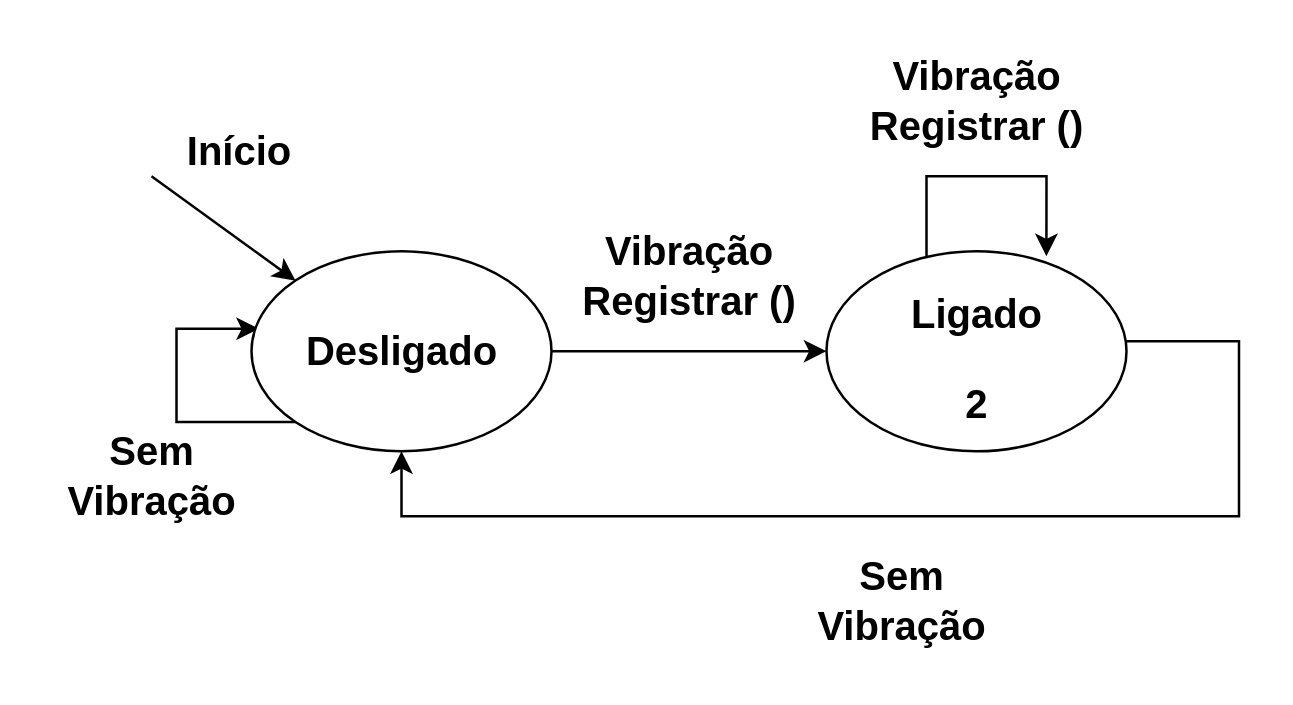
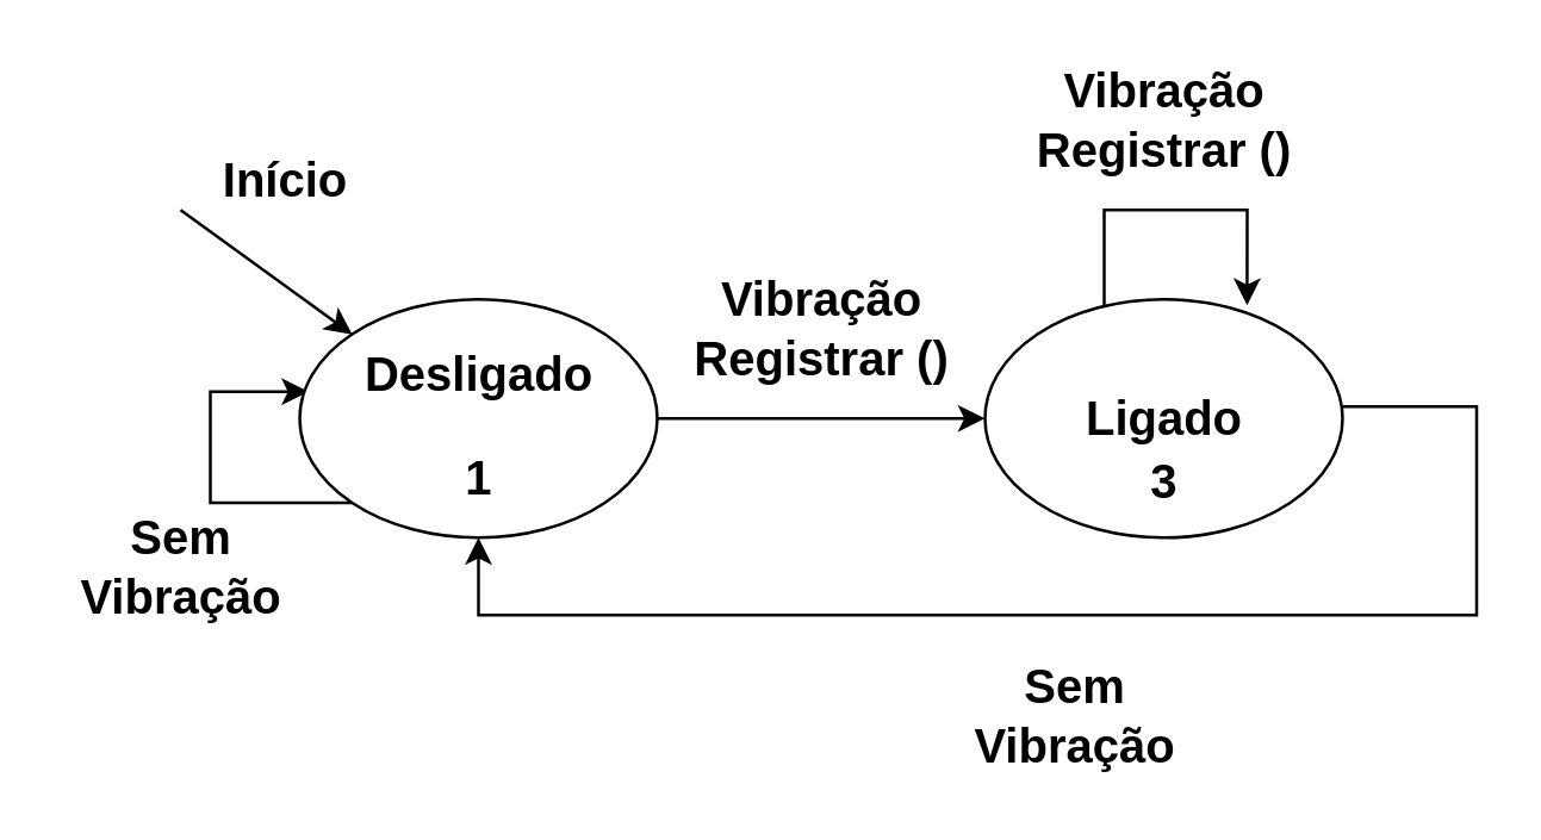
  <mxCell id="0" />
  <mxCell id="1" parent="0" />
  <mxCell id="2" style="edgeStyle=orthogonalEdgeStyle;rounded=0;orthogonalLoop=1;jettySize=auto;html=1;exitX=0;exitY=1;exitDx=0;exitDy=0;fontSize=16;entryX=0.025;entryY=0.388;entryDx=0;entryDy=0;entryPerimeter=0;" parent="1" source="3" target="3" edge="1"><mxGeometry relative="1" as="geometry"><mxPoint x="90" y="120" as="targetPoint" /><Array as="points"><mxPoint x="70" y="168" /><mxPoint x="70" y="131" /></Array></mxGeometry></mxCell>
  <mxCell id="3" value="" style="ellipse;whiteSpace=wrap;html=1;" parent="1" vertex="1"><mxGeometry x="100" y="100" width="120" height="80" as="geometry" /></mxCell>
  <mxCell id="4" value="" style="ellipse;whiteSpace=wrap;html=1;" parent="1" vertex="1"><mxGeometry x="330" y="100" width="120" height="80" as="geometry" /></mxCell>
  <mxCell id="5" style="edgeStyle=orthogonalEdgeStyle;rounded=0;orthogonalLoop=1;jettySize=auto;html=1;entryX=0.5;entryY=1;entryDx=0;entryDy=0;" parent="1" target="3" edge="1"><mxGeometry relative="1" as="geometry"><mxPoint x="450" y="196" as="targetPoint" /><Array as="points"><mxPoint x="495" y="136" /><mxPoint x="495" y="206" /><mxPoint x="160" y="206" /></Array><mxPoint x="450" y="136" as="sourcePoint" /></mxGeometry></mxCell>
  <mxCell id="6" value="" style="endArrow=classic;html=1;exitX=1;exitY=0.5;exitDx=0;exitDy=0;" parent="1" source="3" edge="1"><mxGeometry width="50" height="50" relative="1" as="geometry"><mxPoint x="220" y="150" as="sourcePoint" /><mxPoint x="330" y="140" as="targetPoint" /></mxGeometry></mxCell>
- <mxCell id="7" value="Desligado" style="text;html=1;resizable=0;autosize=1;align=center;verticalAlign=middle;points=[];fillColor=none;strokeColor=none;rounded=0;fontSize=16;fontStyle=1" parent="1" vertex="1"><mxGeometry x="125" y="130" width="70" height="20" as="geometry" /></mxCell>
- <mxCell id="8" value="Ligado" style="text;html=1;resizable=0;autosize=1;align=center;verticalAlign=middle;points=[];fillColor=none;strokeColor=none;rounded=0;fontSize=16;fontStyle=1" parent="1" vertex="1"><mxGeometry x="365" y="115" width="50" height="20" as="geometry" /></mxCell>
- <mxCell id="10" value="2" style="text;html=1;resizable=0;autosize=1;align=center;verticalAlign=middle;points=[];fillColor=none;strokeColor=none;rounded=0;fontStyle=1;fontSize=16;" parent="1" vertex="1"><mxGeometry x="380" y="151" width="20" height="20" as="geometry" /></mxCell>
+ <mxCell id="7" value="Desligado" style="text;html=1;resizable=0;autosize=1;align=center;verticalAlign=middle;points=[];fillColor=none;strokeColor=none;rounded=0;fontSize=16;fontStyle=1" parent="1" vertex="1"><mxGeometry x="125" y="115" width="70" height="20" as="geometry" /></mxCell>
+ <mxCell id="8" value="Ligado" style="text;html=1;resizable=0;autosize=1;align=center;verticalAlign=middle;points=[];fillColor=none;strokeColor=none;rounded=0;fontSize=16;fontStyle=1" parent="1" vertex="1"><mxGeometry x="365" y="130" width="50" height="20" as="geometry" /></mxCell>
+ <mxCell id="9" value="1" style="text;html=1;resizable=0;autosize=1;align=center;verticalAlign=middle;points=[];fillColor=none;strokeColor=none;rounded=0;fontSize=16;fontStyle=1" parent="1" vertex="1"><mxGeometry x="150" y="150" width="20" height="20" as="geometry" /></mxCell>
+ <mxCell id="10" value="3" style="text;html=1;resizable=0;autosize=1;align=center;verticalAlign=middle;points=[];fillColor=none;strokeColor=none;rounded=0;fontStyle=1;fontSize=16;" parent="1" vertex="1"><mxGeometry x="380" y="151" width="20" height="20" as="geometry" /></mxCell>
  <mxCell id="11" value="" style="endArrow=classic;html=1;fontSize=16;entryX=0;entryY=0;entryDx=0;entryDy=0;" parent="1" target="3" edge="1"><mxGeometry width="50" height="50" relative="1" as="geometry"><mxPoint x="60" y="70" as="sourcePoint" /><mxPoint x="120" y="40" as="targetPoint" /></mxGeometry></mxCell>
  <mxCell id="12" value="Sem &lt;br&gt;Vibração" style="text;html=1;resizable=0;autosize=1;align=center;verticalAlign=middle;points=[];fillColor=none;strokeColor=none;rounded=0;fontSize=16;fontStyle=1" parent="1" vertex="1"><mxGeometry x="20" y="170" width="80" height="40" as="geometry" /></mxCell>
  <mxCell id="13" value="Início" style="text;html=1;resizable=0;autosize=1;align=center;verticalAlign=middle;points=[];fillColor=none;strokeColor=none;rounded=0;fontSize=16;fontStyle=1" parent="1" vertex="1"><mxGeometry x="70" y="50" width="50" height="20" as="geometry" /></mxCell>
  <mxCell id="14" style="edgeStyle=orthogonalEdgeStyle;rounded=0;orthogonalLoop=1;jettySize=auto;html=1;fontSize=16;entryX=0.733;entryY=0.025;entryDx=0;entryDy=0;entryPerimeter=0;" edge="1" parent="1" target="4"><mxGeometry relative="1" as="geometry"><mxPoint x="375" y="41.5" as="targetPoint" /><Array as="points"><mxPoint x="370" y="70" /><mxPoint x="418" y="70" /></Array><mxPoint x="370" y="102" as="sourcePoint" /></mxGeometry></mxCell>
  <mxCell id="15" value="Sem &lt;br&gt;Vibração" style="text;html=1;resizable=0;autosize=1;align=center;verticalAlign=middle;points=[];fillColor=none;strokeColor=none;rounded=0;fontSize=16;fontStyle=1" vertex="1" parent="1"><mxGeometry x="320" y="220" width="80" height="40" as="geometry" /></mxCell>
  <mxCell id="16" value="Vibração&lt;br&gt;Registrar ()" style="text;html=1;resizable=0;autosize=1;align=center;verticalAlign=middle;points=[];fillColor=none;strokeColor=none;rounded=0;fontSize=16;fontStyle=1" vertex="1" parent="1"><mxGeometry x="340" y="20" width="100" height="40" as="geometry" /></mxCell>
  <mxCell id="17" value="Vibração&lt;br&gt;Registrar ()" style="text;html=1;resizable=0;autosize=1;align=center;verticalAlign=middle;points=[];fillColor=none;strokeColor=none;rounded=0;fontSize=16;fontStyle=1" vertex="1" parent="1"><mxGeometry x="225" y="90" width="100" height="40" as="geometry" /></mxCell>
